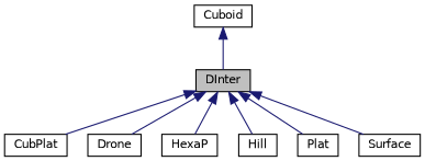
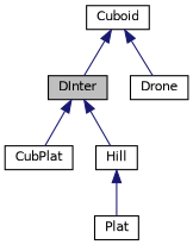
  digraph {
    fontname="DejaVu Sans"
    node [color=black fillcolor=white fontname="DejaVu Sans" fontsize=10 shape=record style=filled]
    edge [color=midnightblue dir=back fontname="DejaVu Sans" fontsize=10 labelfontname=Helvetica labelfontsize=10 style=solid]
    n1 [fillcolor=grey75 fontcolor=black height=0.2 label=DInter width=0.4]
    n2 [height=0.2 label=CubPlat width=0.4]
    n3 [height=0.2 label=Drone width=0.4]
-   n4 [height=0.2 label=HexaP width=0.4]
    n5 [height=0.2 label=Hill width=0.4]
    n6 [height=0.2 label=Plat width=0.4]
-   n7 [height=0.2 label=Surface width=0.4]
    n8 [height=0.2 label=Cuboid width=0.4]
    n1 -> n2
-   n1 -> n3
-   n1 -> n4
+   n8 -> n3
    n1 -> n5
-   n1 -> n6
-   n1 -> n7
+   n5 -> n6
    n8 -> n1
  }
